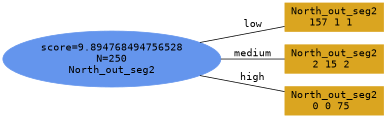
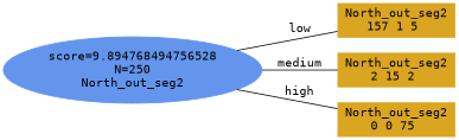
  digraph {
    fontname="DejaVu Sans Mono"
    rankdir=LR
    node [color=goldenrod fontname="DejaVu Sans Mono" shape=box style=filled]
    edge [dir=none fontname="DejaVu Sans Mono"]
    n1 [color=cornflowerblue label="score=9.894768494756528\nN=250\nNorth_out_seg2" shape=ellipse]
-   n2 [label="North_out_seg2\n157 1 1 "]
+   n2 [label="North_out_seg2\n157 1 5 "]
    n3 [label="North_out_seg2\n2 15 2 "]
    n4 [label="North_out_seg2\n0 0 75 "]
    subgraph sub_1 {
      rank=same
      n1
    }
    subgraph sub_2 {
      rank=same
      n2
    }
    subgraph sub_3 {
      rank=same
      n3
    }
    subgraph sub_4 {
      rank=same
      n4
    }
    n1 -> n2 [label=low]
    n1 -> n3 [label=medium]
    n1 -> n4 [label=high]
  }
